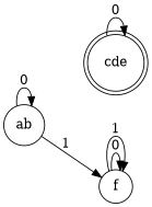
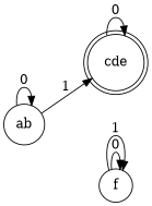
  digraph {
    rankdir=LR
    node [shape=circle]
    ab
    cde [shape=doublecircle]
    f
    ab -> ab [label=0]
-   ab -> f [label=1]
+   ab -> cde [label=1]
    cde -> cde [label=0]
    f -> f [label=0]
    f -> f [label=1]
  }
